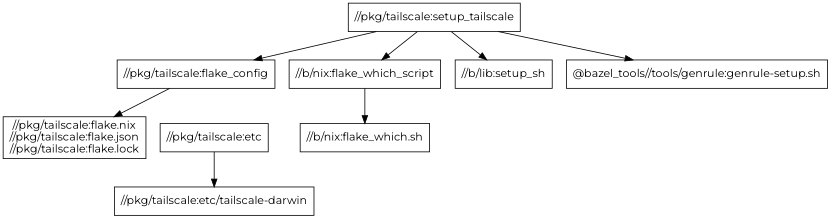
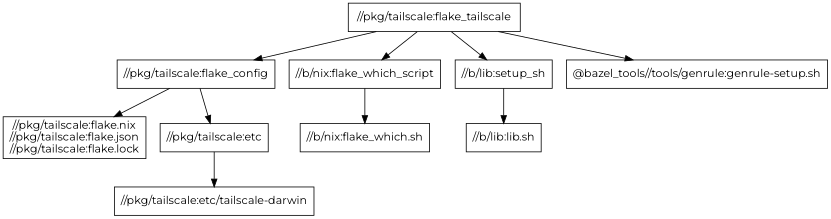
  digraph {
    fontname=Montserrat
    node [fontname=Montserrat shape=box]
    edge [fontname=Montserrat]
-   "//pkg/tailscale:flake_tailscale" [label="//pkg/tailscale:setup_tailscale"]
+   "//pkg/tailscale:flake_tailscale"
    "//pkg/tailscale:flake_config"
    "//b/nix:flake_which_script"
    n4 [label="//b/lib:setup_sh"]
    "@bazel_tools//tools/genrule:genrule-setup.sh"
    "//pkg/tailscale:flake.nix\n//pkg/tailscale:flake.json\n//pkg/tailscale:flake.lock"
    "//pkg/tailscale:etc"
    "//b/nix:flake_which.sh"
+   "//b/lib:lib.sh"
    "//pkg/tailscale:etc/tailscale-darwin"
    "//pkg/tailscale:flake_tailscale" -> "//pkg/tailscale:flake_config"
    "//pkg/tailscale:flake_tailscale" -> "//b/nix:flake_which_script"
    "//pkg/tailscale:flake_tailscale" -> n4
    "//pkg/tailscale:flake_tailscale" -> "@bazel_tools//tools/genrule:genrule-setup.sh"
    "//pkg/tailscale:flake_config" -> "//pkg/tailscale:flake.nix\n//pkg/tailscale:flake.json\n//pkg/tailscale:flake.lock"
+   "//pkg/tailscale:flake_config" -> "//pkg/tailscale:etc"
    "//b/nix:flake_which_script" -> "//b/nix:flake_which.sh"
+   n4 -> "//b/lib:lib.sh"
    "//pkg/tailscale:etc" -> "//pkg/tailscale:etc/tailscale-darwin"
  }
